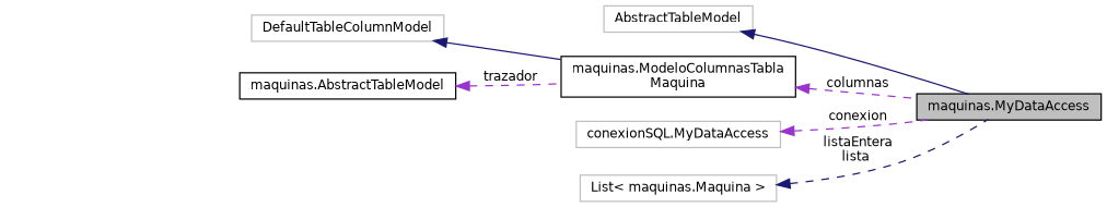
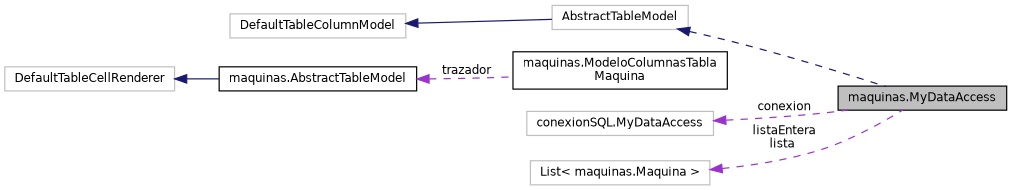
  digraph {
    rankdir=LR
    node [color=grey75 fillcolor=white fontname=Helvetica fontsize=10 shape=record style=filled]
    edge [color=darkorchid3 dir=back fontname=Helvetica fontsize=10 labelfontname=Helvetica labelfontsize=10 style=dashed]
    n1 [color=black fillcolor=grey75 fontcolor=black height=0.2 label="maquinas.MyDataAccess" width=0.4]
    n2 [height=0.2 label=AbstractTableModel width=0.4]
    n3 [height=0.2 label="conexionSQL.MyDataAccess" width=0.4]
    n4 [height=0.2 label="List\< maquinas.Maquina \>" width=0.4]
    n5 [color=black height=0.2 label="maquinas.ModeloColumnasTabla\lMaquina" width=0.4]
    n6 [height=0.2 label=DefaultTableColumnModel width=0.4]
    n7 [color=black height=0.2 label="maquinas.AbstractTableModel" width=0.4]
-   n2 -> n1 [color=midnightblue style=solid]
+   n8 [height=0.2 label=DefaultTableCellRenderer width=0.4]
+   n2 -> n1 [color=midnightblue]
    n3 -> n1 [label=" conexion"]
-   n4 -> n1 [color=midnightblue label=" listaEntera\nlista"]
-   n5 -> n1 [label=" columnas"]
-   n6 -> n5 [color=midnightblue style=solid]
+   n4 -> n1 [label=" listaEntera\nlista"]
+   n6 -> n2 [color=midnightblue style=solid]
    n7 -> n5 [label=" trazador"]
+   n8 -> n7 [color=midnightblue style=solid]
  }
